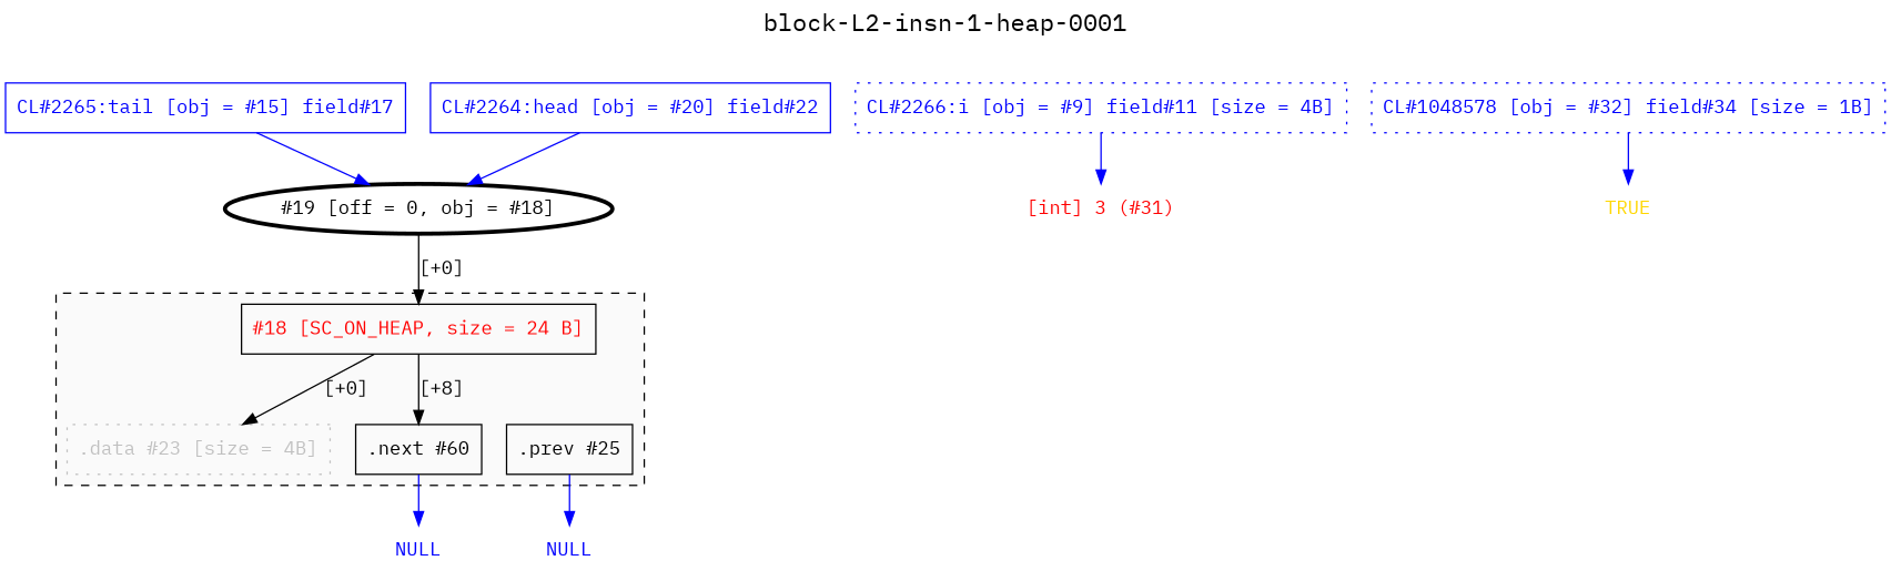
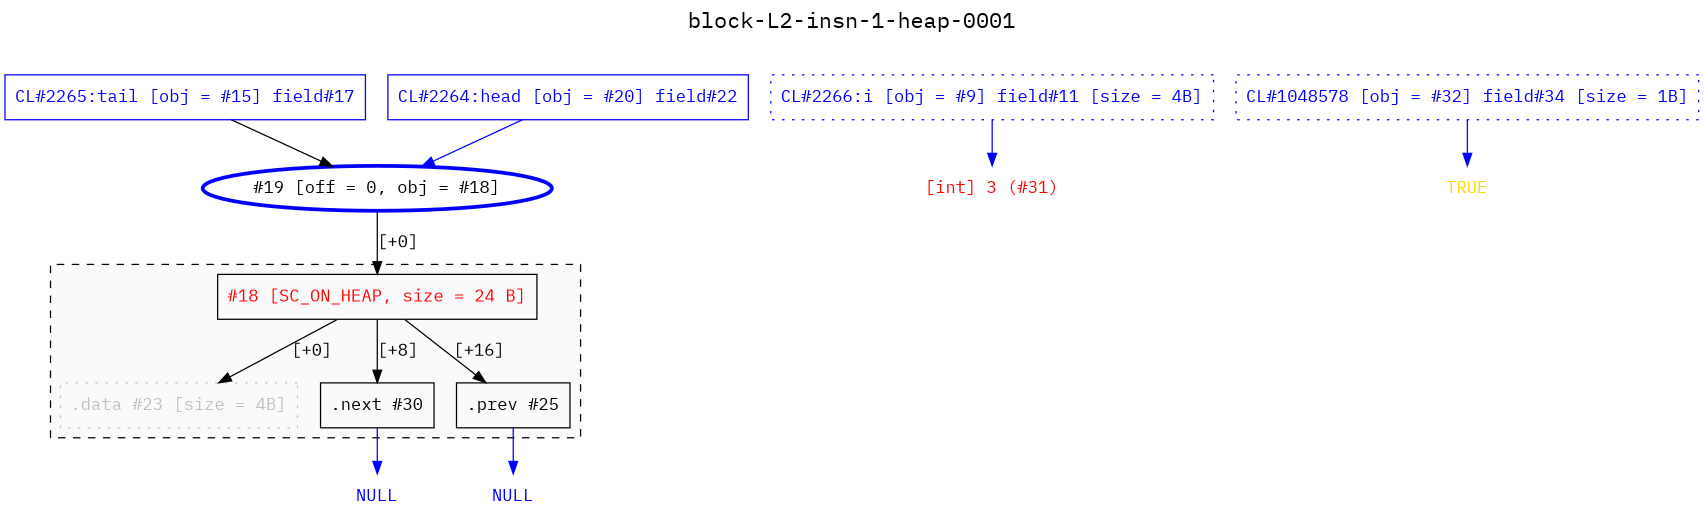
  digraph {
    clusterrank=local
    fontname="IBM Plex Mono"
    label=<<FONT POINT-SIZE="18">block-L2-insn-1-heap-0001</FONT>>
    labelloc=t
    node [fontcolor=blue fontname="IBM Plex Mono" shape=box]
    edge [color=blue fontcolor=blue fontname="IBM Plex Mono"]
    n1 [color=black fontcolor=red label="#18 [SC_ON_HEAP, size = 24 B]"]
    n2 [color=gray fontcolor=gray label=".data #23 [size = 4B]" style=dotted]
-   n3 [color=black fontcolor=black label=".next #60"]
+   n3 [color=black fontcolor=black label=".next #30"]
    n4 [color=black fontcolor=black label=".prev #25"]
    n5 [label=NULL shape=plaintext]
    n6 [label=NULL shape=plaintext]
    n7 [color=blue label="CL#2266:i [obj = #9] field#11 [size = 4B]" style=dotted]
    n8 [fontcolor=red label="[int] 3 (#31)" shape=plaintext]
    n9 [color=blue label="CL#2265:tail [obj = #15] field#17"]
-   n10 [fontcolor=black label="#19 [off = 0, obj = #18]" penwidth=3 shape=ellipse]
+   n10 [fontcolor=black label="#19 [off = 0, obj = #18]" penwidth=3 shape=ellipse color=blue]
    n11 [color=blue label="CL#2264:head [obj = #20] field#22"]
    n12 [color=blue label="CL#1048578 [obj = #32] field#34 [size = 1B]" style=dotted]
    n13 [fontcolor=gold label=TRUE shape=plaintext]
    subgraph cluster_1 {
      bgcolor=gray98
      color=black
      fontcolor=black
      label=""
      penwidth=1.0
      rank=same
      style=dashed
      n1
      n2
      n3
      n4
    }
    n1 -> n2 [color=black fontcolor=black label="[+0]"]
    n1 -> n3 [color=black fontcolor=black label="[+8]"]
+   n1 -> n4 [color=black fontcolor=black label="[+16]"]
    n3 -> n5
    n4 -> n6
    n7 -> n8
-   n9 -> n10
+   n9 -> n10 [color=black]
    n10 -> n1 [color=black fontcolor=black label="[+0]"]
    n11 -> n10
    n12 -> n13
  }
